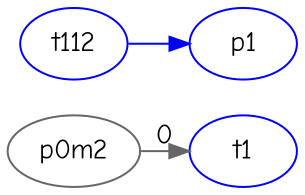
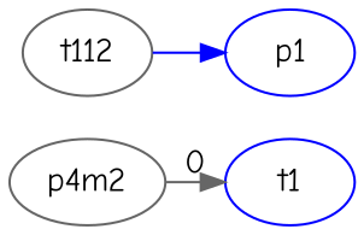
  digraph {
    fontname="Comic Neue"
    nodesep=0.25
    rankdir=LR
    ranksep=0.2
    splines=ortho
    node [color=blue fontname="Comic Neue"]
    edge [fontname="Comic Neue"]
    t1
-   p0m2 [color=gray40]
+   p0m2 [color=gray40 label=p4m2]
    p1
-   t112
+   t112 [color=gray40]
    p0m2 -> t1 [color=gray40 label=0 style=inhibitor]
    t112 -> p1 [color=blue]
  }
